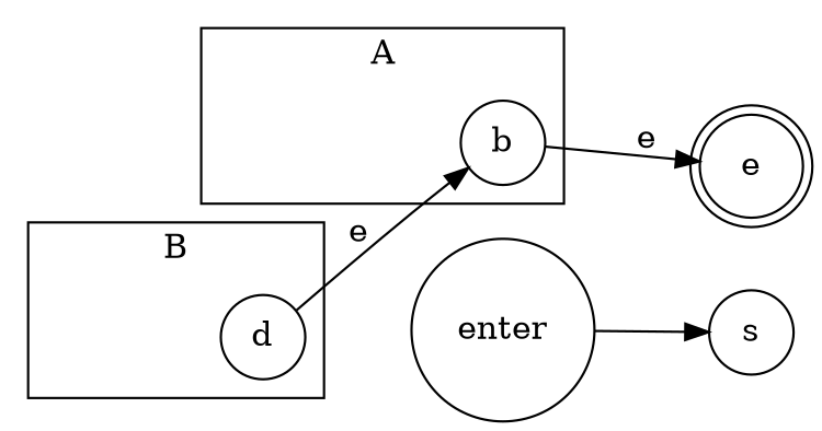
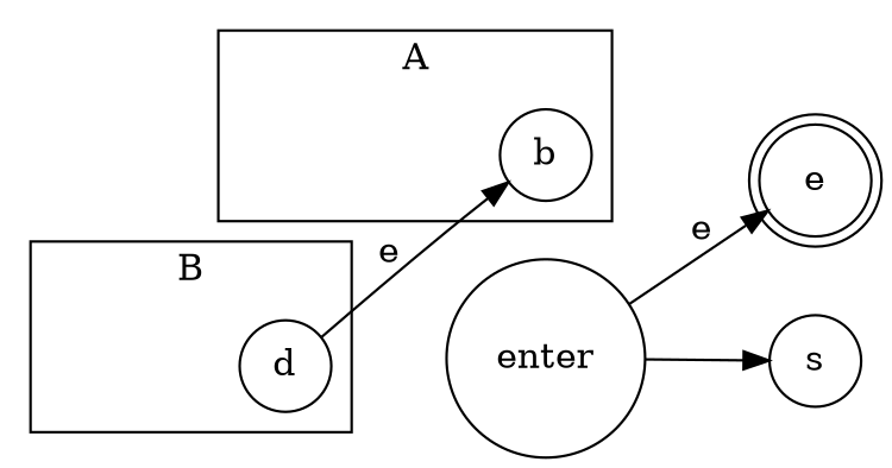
  digraph {
    nodesep=0.3
    rankdir=LR
    node [shape=circle]
    0 [style=invis width=0]
    b
    1 [style=invis width=0]
    d
    e [peripheries=2]
    enter [width=0]
    s
    subgraph cluster_1 {
      label=A
      rank=same
      0
      b
    }
    subgraph cluster_2 {
      label=B
      rank=same
      1
      d
    }
    0 -> b [style=invis width=0]
-   b -> e [label=e]
+   enter -> e [label=e]
    1 -> d [style=invis width=0]
    d -> b [label=e]
    enter -> s
  }
